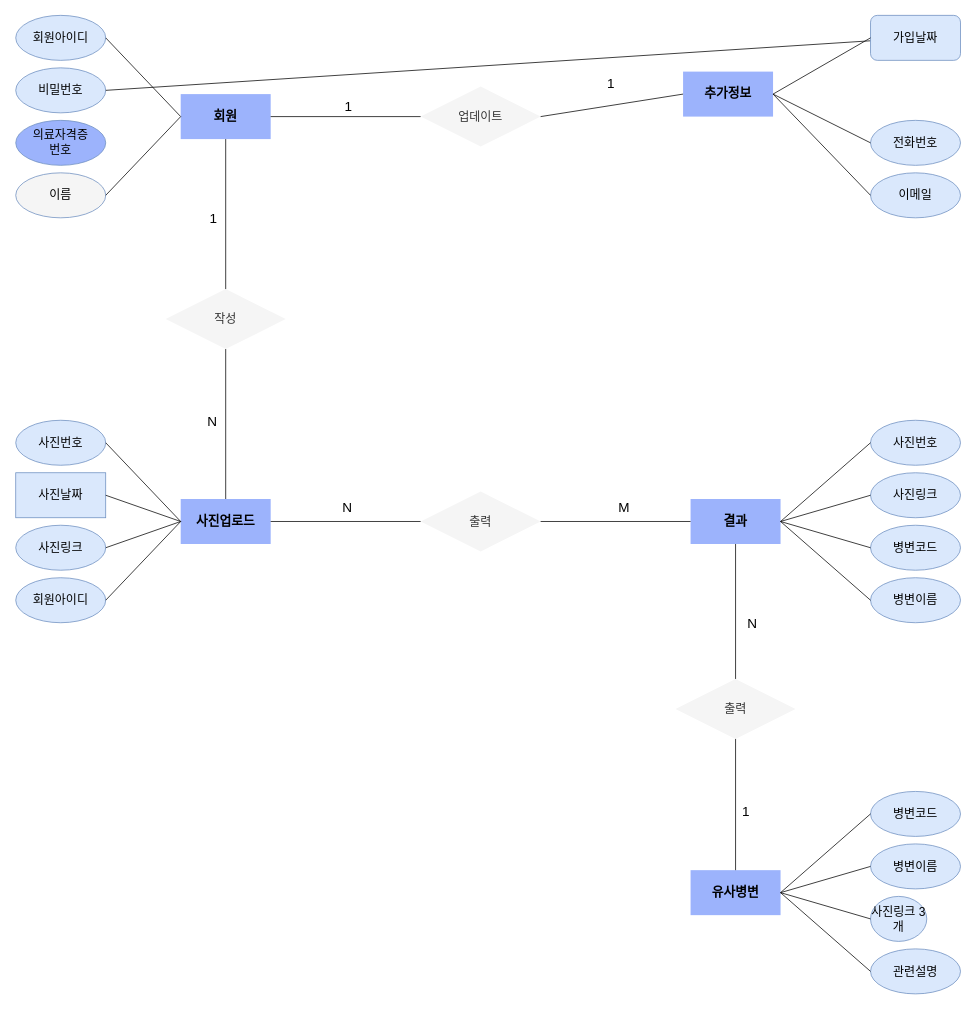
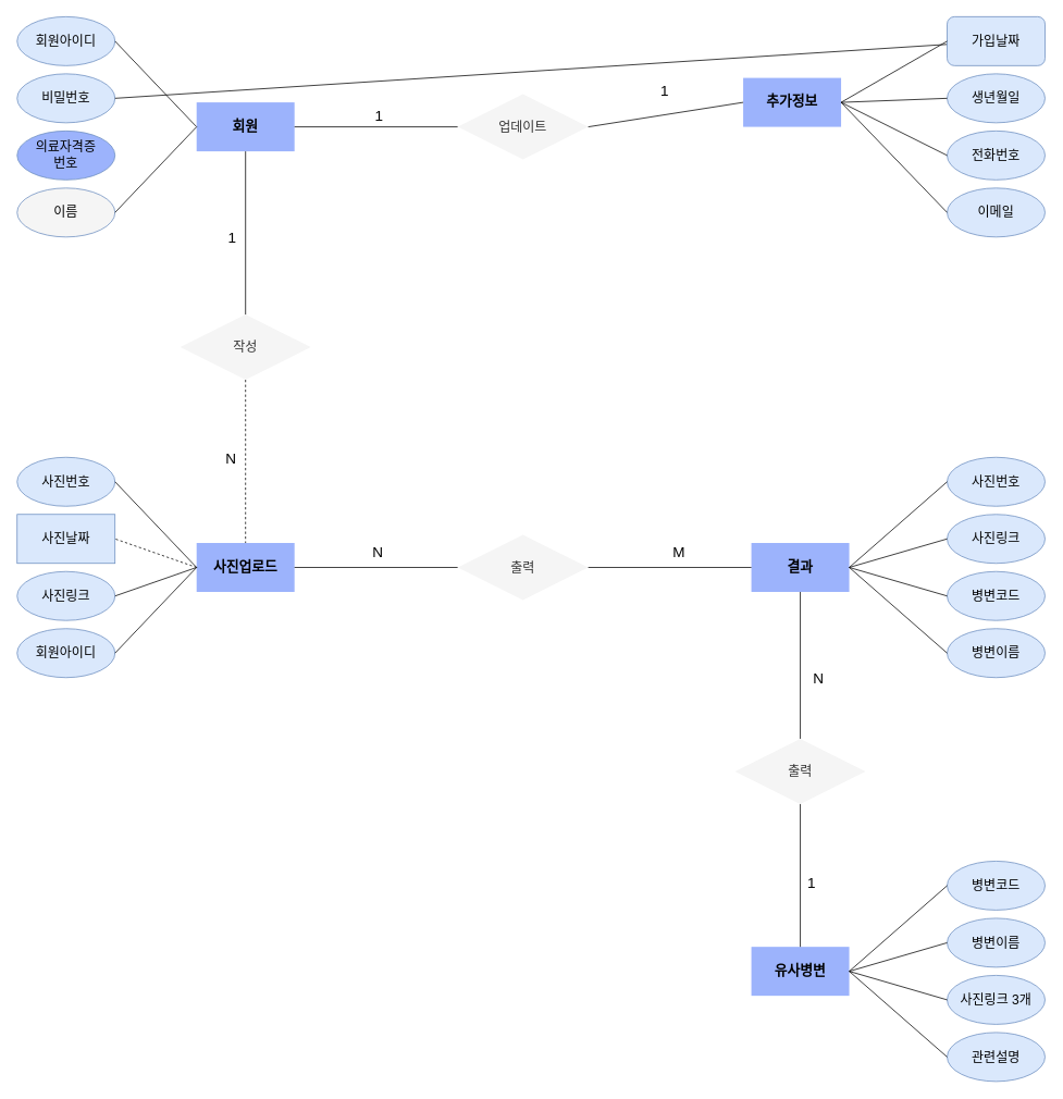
  <mxCell id="0" />
  <mxCell id="1" parent="0" />
  <mxCell id="2" value="업데이트" style="rhombus;whiteSpace=wrap;html=1;fillColor=#f5f5f5;fontColor=#333333;strokeColor=none;fontSize=16;" vertex="1" parent="1"><mxGeometry x="560" y="115" width="160" height="80" as="geometry" /></mxCell>
  <mxCell id="3" value="회원" style="rounded=0;whiteSpace=wrap;html=1;fillColor=#9CB3FC;strokeColor=none;fontSize=17;fontStyle=1" vertex="1" parent="1"><mxGeometry x="240" y="125" width="120" height="60" as="geometry" /></mxCell>
  <mxCell id="4" value="회원아이디" style="ellipse;whiteSpace=wrap;html=1;fillColor=#dae8fc;strokeColor=#6c8ebf;fontSize=16;" vertex="1" parent="1"><mxGeometry x="20" y="20" width="120" height="60" as="geometry" /></mxCell>
  <mxCell id="5" value="비밀번호" style="ellipse;whiteSpace=wrap;html=1;fillColor=#dae8fc;strokeColor=#6c8ebf;fontSize=16;" vertex="1" parent="1"><mxGeometry x="20" y="90" width="120" height="60" as="geometry" /></mxCell>
  <mxCell id="6" value="의료자격증&lt;br&gt;번호" style="ellipse;whiteSpace=wrap;html=1;fillColor=#9cb3fc;strokeColor=#6c8ebf;fontSize=16;" vertex="1" parent="1"><mxGeometry x="20" y="160" width="120" height="60" as="geometry" /></mxCell>
  <mxCell id="7" value="이름" style="ellipse;whiteSpace=wrap;html=1;fillColor=#f5f5f5;strokeColor=#6c8ebf;fontSize=16;" vertex="1" parent="1"><mxGeometry x="20" y="230" width="120" height="60" as="geometry" /></mxCell>
  <mxCell id="8" value="" style="endArrow=none;html=1;rounded=0;exitX=1;exitY=0.5;exitDx=0;exitDy=0;entryX=0;entryY=0.5;entryDx=0;entryDy=0;" edge="1" parent="1" source="4" target="3"><mxGeometry width="50" height="50" relative="1" as="geometry"><mxPoint x="180" y="95" as="sourcePoint" /><mxPoint x="230" y="45" as="targetPoint" /></mxGeometry></mxCell>
  <mxCell id="9" value="" style="endArrow=none;html=1;rounded=0;exitX=1;exitY=0.5;exitDx=0;exitDy=0;" edge="1" parent="1" source="5" target="15"><mxGeometry width="50" height="50" relative="1" as="geometry"><mxPoint x="150" y="65" as="sourcePoint" /><mxPoint x="250" y="145" as="targetPoint" /></mxGeometry></mxCell>
  <mxCell id="10" value="" style="endArrow=none;html=1;rounded=0;exitX=1;exitY=0.5;exitDx=0;exitDy=0;entryX=0;entryY=0.5;entryDx=0;entryDy=0;" edge="1" parent="1" source="7" target="3"><mxGeometry width="50" height="50" relative="1" as="geometry"><mxPoint x="150" y="205" as="sourcePoint" /><mxPoint x="250" y="145" as="targetPoint" /></mxGeometry></mxCell>
  <mxCell id="11" value="추가정보" style="rounded=0;whiteSpace=wrap;html=1;fillColor=#9CB3FC;strokeColor=none;fontSize=17;fontStyle=1" vertex="1" parent="1"><mxGeometry x="910" y="95" width="120" height="60" as="geometry" /></mxCell>
  <mxCell id="12" value="사진업로드" style="rounded=0;whiteSpace=wrap;html=1;fillColor=#9CB3FC;strokeColor=none;fontSize=17;fontStyle=1" vertex="1" parent="1"><mxGeometry x="240" y="665" width="120" height="60" as="geometry" /></mxCell>
  <mxCell id="13" value="결과" style="rounded=0;whiteSpace=wrap;html=1;fillColor=#9CB3FC;strokeColor=none;fontSize=17;fontStyle=1" vertex="1" parent="1"><mxGeometry x="920" y="665" width="120" height="60" as="geometry" /></mxCell>
  <mxCell id="14" value="유사병변" style="rounded=0;whiteSpace=wrap;html=1;fillColor=#9CB3FC;strokeColor=none;fontSize=17;fontStyle=1" vertex="1" parent="1"><mxGeometry x="920" y="1160" width="120" height="60" as="geometry" /></mxCell>
  <mxCell id="15" value="가입날짜" style="whiteSpace=wrap;html=1;fillColor=#dae8fc;strokeColor=#6c8ebf;fontSize=16;rounded=1;" vertex="1" parent="1"><mxGeometry x="1160" y="20" width="120" height="60" as="geometry" /></mxCell>
+ <mxCell id="16" value="생년월일" style="ellipse;whiteSpace=wrap;html=1;fillColor=#dae8fc;strokeColor=#6c8ebf;fontSize=16;" vertex="1" parent="1"><mxGeometry x="1160" y="90" width="120" height="60" as="geometry" /></mxCell>
  <mxCell id="17" value="전화번호" style="ellipse;whiteSpace=wrap;html=1;fillColor=#dae8fc;strokeColor=#6c8ebf;fontSize=16;" vertex="1" parent="1"><mxGeometry x="1160" y="160" width="120" height="60" as="geometry" /></mxCell>
  <mxCell id="18" value="이메일" style="ellipse;whiteSpace=wrap;html=1;fillColor=#dae8fc;strokeColor=#6c8ebf;fontSize=16;" vertex="1" parent="1"><mxGeometry x="1160" y="230" width="120" height="60" as="geometry" /></mxCell>
  <mxCell id="19" value="" style="endArrow=none;html=1;rounded=0;entryX=0;entryY=0.5;entryDx=0;entryDy=0;exitX=1;exitY=0.5;exitDx=0;exitDy=0;" edge="1" parent="1" source="11" target="15"><mxGeometry width="50" height="50" relative="1" as="geometry"><mxPoint x="860" y="295" as="sourcePoint" /><mxPoint x="910" y="245" as="targetPoint" /></mxGeometry></mxCell>
+ <mxCell id="20" value="" style="endArrow=none;html=1;rounded=0;entryX=0;entryY=0.5;entryDx=0;entryDy=0;exitX=1;exitY=0.5;exitDx=0;exitDy=0;" edge="1" parent="1" source="11" target="16"><mxGeometry width="50" height="50" relative="1" as="geometry"><mxPoint x="1050" y="165" as="sourcePoint" /><mxPoint x="1170" y="85" as="targetPoint" /></mxGeometry></mxCell>
  <mxCell id="21" value="" style="endArrow=none;html=1;rounded=0;entryX=0;entryY=0.5;entryDx=0;entryDy=0;exitX=1;exitY=0.5;exitDx=0;exitDy=0;" edge="1" parent="1" source="11" target="17"><mxGeometry width="50" height="50" relative="1" as="geometry"><mxPoint x="1060" y="175" as="sourcePoint" /><mxPoint x="1180" y="95" as="targetPoint" /></mxGeometry></mxCell>
  <mxCell id="22" value="" style="endArrow=none;html=1;rounded=0;entryX=0;entryY=0.5;entryDx=0;entryDy=0;exitX=1;exitY=0.5;exitDx=0;exitDy=0;" edge="1" parent="1" source="11" target="18"><mxGeometry width="50" height="50" relative="1" as="geometry"><mxPoint x="1070" y="185" as="sourcePoint" /><mxPoint x="1190" y="105" as="targetPoint" /></mxGeometry></mxCell>
  <mxCell id="23" value="작성" style="rhombus;whiteSpace=wrap;html=1;fillColor=#f5f5f5;fontColor=#333333;strokeColor=none;fontSize=16;" vertex="1" parent="1"><mxGeometry x="220" y="385" width="160" height="80" as="geometry" /></mxCell>
  <mxCell id="24" value="사진번호" style="ellipse;whiteSpace=wrap;html=1;fillColor=#dae8fc;strokeColor=#6c8ebf;fontSize=16;" vertex="1" parent="1"><mxGeometry x="20" y="560" width="120" height="60" as="geometry" /></mxCell>
  <mxCell id="25" value="사진날짜" style="whiteSpace=wrap;html=1;fillColor=#dae8fc;strokeColor=#6c8ebf;fontSize=16;rounded=0;" vertex="1" parent="1"><mxGeometry x="20" y="630" width="120" height="60" as="geometry" /></mxCell>
  <mxCell id="26" value="사진링크" style="ellipse;whiteSpace=wrap;html=1;fillColor=#dae8fc;strokeColor=#6c8ebf;fontSize=16;" vertex="1" parent="1"><mxGeometry x="20" y="700" width="120" height="60" as="geometry" /></mxCell>
  <mxCell id="27" value="회원아이디" style="ellipse;whiteSpace=wrap;html=1;fillColor=#dae8fc;strokeColor=#6c8ebf;fontSize=16;" vertex="1" parent="1"><mxGeometry x="20" y="770" width="120" height="60" as="geometry" /></mxCell>
  <mxCell id="28" value="" style="endArrow=none;html=1;rounded=0;entryX=1;entryY=0.5;entryDx=0;entryDy=0;exitX=0;exitY=0.5;exitDx=0;exitDy=0;" edge="1" parent="1" source="12" target="24"><mxGeometry width="50" height="50" relative="1" as="geometry"><mxPoint x="530" y="685" as="sourcePoint" /><mxPoint x="580" y="635" as="targetPoint" /></mxGeometry></mxCell>
- <mxCell id="29" value="" style="endArrow=none;html=1;rounded=0;entryX=1;entryY=0.5;entryDx=0;entryDy=0;exitX=0;exitY=0.5;exitDx=0;exitDy=0;" edge="1" parent="1" source="12" target="25"><mxGeometry width="50" height="50" relative="1" as="geometry"><mxPoint x="180" y="715" as="sourcePoint" /><mxPoint x="150" y="595" as="targetPoint" /></mxGeometry></mxCell>
+ <mxCell id="29" value="" style="endArrow=none;html=1;rounded=0;entryX=1;entryY=0.5;entryDx=0;entryDy=0;exitX=0;exitY=0.5;exitDx=0;exitDy=0;dashed=1;" edge="1" parent="1" source="12" target="25"><mxGeometry width="50" height="50" relative="1" as="geometry"><mxPoint x="180" y="715" as="sourcePoint" /><mxPoint x="150" y="595" as="targetPoint" /></mxGeometry></mxCell>
  <mxCell id="30" value="" style="endArrow=none;html=1;rounded=0;entryX=1;entryY=0.5;entryDx=0;entryDy=0;exitX=0;exitY=0.5;exitDx=0;exitDy=0;" edge="1" parent="1" source="12" target="26"><mxGeometry width="50" height="50" relative="1" as="geometry"><mxPoint x="260" y="715" as="sourcePoint" /><mxPoint x="160" y="605" as="targetPoint" /></mxGeometry></mxCell>
  <mxCell id="31" value="" style="endArrow=none;html=1;rounded=0;entryX=1;entryY=0.5;entryDx=0;entryDy=0;exitX=0;exitY=0.5;exitDx=0;exitDy=0;" edge="1" parent="1" source="12" target="27"><mxGeometry width="50" height="50" relative="1" as="geometry"><mxPoint x="270" y="725" as="sourcePoint" /><mxPoint x="170" y="615" as="targetPoint" /></mxGeometry></mxCell>
  <mxCell id="32" value="출력" style="rhombus;whiteSpace=wrap;html=1;fillColor=#f5f5f5;fontColor=#333333;strokeColor=none;fontSize=16;" vertex="1" parent="1"><mxGeometry x="560" y="655" width="160" height="80" as="geometry" /></mxCell>
  <mxCell id="33" value="사진번호" style="ellipse;whiteSpace=wrap;html=1;fillColor=#dae8fc;strokeColor=#6c8ebf;fontSize=16;" vertex="1" parent="1"><mxGeometry x="1160" y="560" width="120" height="60" as="geometry" /></mxCell>
  <mxCell id="34" value="사진링크" style="ellipse;whiteSpace=wrap;html=1;fillColor=#dae8fc;strokeColor=#6c8ebf;fontSize=16;" vertex="1" parent="1"><mxGeometry x="1160" y="630" width="120" height="60" as="geometry" /></mxCell>
  <mxCell id="35" value="병변코드" style="ellipse;whiteSpace=wrap;html=1;fillColor=#dae8fc;strokeColor=#6c8ebf;fontSize=16;" vertex="1" parent="1"><mxGeometry x="1160" y="700" width="120" height="60" as="geometry" /></mxCell>
  <mxCell id="36" value="병변이름" style="ellipse;whiteSpace=wrap;html=1;fillColor=#dae8fc;strokeColor=#6c8ebf;fontSize=16;" vertex="1" parent="1"><mxGeometry x="1160" y="770" width="120" height="60" as="geometry" /></mxCell>
  <mxCell id="37" value="" style="endArrow=none;html=1;rounded=0;entryX=0;entryY=0.5;entryDx=0;entryDy=0;exitX=1;exitY=0.5;exitDx=0;exitDy=0;" edge="1" parent="1" source="13" target="33"><mxGeometry width="50" height="50" relative="1" as="geometry"><mxPoint x="880" y="585" as="sourcePoint" /><mxPoint x="1100" y="525" as="targetPoint" /></mxGeometry></mxCell>
  <mxCell id="38" value="" style="endArrow=none;html=1;rounded=0;entryX=0;entryY=0.5;entryDx=0;entryDy=0;exitX=1;exitY=0.5;exitDx=0;exitDy=0;" edge="1" parent="1" source="13" target="34"><mxGeometry width="50" height="50" relative="1" as="geometry"><mxPoint x="1050" y="705" as="sourcePoint" /><mxPoint x="1170" y="565" as="targetPoint" /></mxGeometry></mxCell>
  <mxCell id="39" value="" style="endArrow=none;html=1;rounded=0;entryX=0;entryY=0.5;entryDx=0;entryDy=0;exitX=1;exitY=0.5;exitDx=0;exitDy=0;" edge="1" parent="1" source="13" target="35"><mxGeometry width="50" height="50" relative="1" as="geometry"><mxPoint x="1050" y="695" as="sourcePoint" /><mxPoint x="1170" y="635" as="targetPoint" /></mxGeometry></mxCell>
  <mxCell id="40" value="" style="endArrow=none;html=1;rounded=0;entryX=0;entryY=0.5;entryDx=0;entryDy=0;exitX=1;exitY=0.5;exitDx=0;exitDy=0;" edge="1" parent="1" source="13" target="36"><mxGeometry width="50" height="50" relative="1" as="geometry"><mxPoint x="1050" y="705" as="sourcePoint" /><mxPoint x="1170" y="705" as="targetPoint" /></mxGeometry></mxCell>
  <mxCell id="41" value="병변코드" style="ellipse;whiteSpace=wrap;html=1;fillColor=#dae8fc;strokeColor=#6c8ebf;fontSize=16;" vertex="1" parent="1"><mxGeometry x="1160" y="1055" width="120" height="60" as="geometry" /></mxCell>
  <mxCell id="42" value="병변이름" style="ellipse;whiteSpace=wrap;html=1;fillColor=#dae8fc;strokeColor=#6c8ebf;fontSize=16;" vertex="1" parent="1"><mxGeometry x="1160" y="1125" width="120" height="60" as="geometry" /></mxCell>
- <mxCell id="43" value="사진링크 3개" style="ellipse;whiteSpace=wrap;html=1;fillColor=#dae8fc;strokeColor=#6c8ebf;fontSize=16;" vertex="1" parent="1"><mxGeometry x="1160" y="1195" width="75" height="60" as="geometry" /></mxCell>
+ <mxCell id="43" value="사진링크 3개" style="ellipse;whiteSpace=wrap;html=1;fillColor=#dae8fc;strokeColor=#6c8ebf;fontSize=16;" vertex="1" parent="1"><mxGeometry x="1160" y="1195" width="120" height="60" as="geometry" /></mxCell>
  <mxCell id="44" value="관련설명" style="ellipse;whiteSpace=wrap;html=1;fillColor=#dae8fc;strokeColor=#6c8ebf;fontSize=16;" vertex="1" parent="1"><mxGeometry x="1160" y="1265" width="120" height="60" as="geometry" /></mxCell>
  <mxCell id="45" value="" style="endArrow=none;html=1;rounded=0;entryX=0;entryY=0.5;entryDx=0;entryDy=0;exitX=1;exitY=0.5;exitDx=0;exitDy=0;" edge="1" parent="1" source="14" target="41"><mxGeometry width="50" height="50" relative="1" as="geometry"><mxPoint x="1040" y="1140" as="sourcePoint" /><mxPoint x="1170" y="985" as="targetPoint" /></mxGeometry></mxCell>
  <mxCell id="46" value="" style="endArrow=none;html=1;rounded=0;entryX=0;entryY=0.5;entryDx=0;entryDy=0;exitX=1;exitY=0.5;exitDx=0;exitDy=0;" edge="1" parent="1" source="14" target="42"><mxGeometry width="50" height="50" relative="1" as="geometry"><mxPoint x="1050" y="1200" as="sourcePoint" /><mxPoint x="1170" y="1110" as="targetPoint" /></mxGeometry></mxCell>
  <mxCell id="47" value="" style="endArrow=none;html=1;rounded=0;entryX=0;entryY=0.5;entryDx=0;entryDy=0;exitX=1;exitY=0.5;exitDx=0;exitDy=0;" edge="1" parent="1" source="14" target="43"><mxGeometry width="50" height="50" relative="1" as="geometry"><mxPoint x="1080" y="1220" as="sourcePoint" /><mxPoint x="1170" y="1180" as="targetPoint" /></mxGeometry></mxCell>
  <mxCell id="48" value="" style="endArrow=none;html=1;rounded=0;entryX=0;entryY=0.5;entryDx=0;entryDy=0;exitX=1;exitY=0.5;exitDx=0;exitDy=0;" edge="1" parent="1" source="14" target="44"><mxGeometry width="50" height="50" relative="1" as="geometry"><mxPoint x="1060" y="1210" as="sourcePoint" /><mxPoint x="1180" y="1190" as="targetPoint" /></mxGeometry></mxCell>
  <mxCell id="49" value="출력" style="rhombus;whiteSpace=wrap;html=1;fillColor=#f5f5f5;fontColor=#333333;strokeColor=none;fontSize=16;" vertex="1" parent="1"><mxGeometry x="900" y="905" width="160" height="80" as="geometry" /></mxCell>
  <mxCell id="50" value="" style="endArrow=none;html=1;rounded=0;entryX=0;entryY=0.5;entryDx=0;entryDy=0;exitX=1;exitY=0.5;exitDx=0;exitDy=0;" edge="1" parent="1" source="2" target="11"><mxGeometry relative="1" as="geometry"><mxPoint x="680" y="205" as="sourcePoint" /><mxPoint x="840" y="205" as="targetPoint" /></mxGeometry></mxCell>
  <mxCell id="51" value="1" style="resizable=0;html=1;whiteSpace=wrap;align=right;verticalAlign=bottom;fontSize=18;" connectable="0" vertex="1" parent="50"><mxGeometry x="1" relative="1" as="geometry"><mxPoint x="-90" as="offset" /></mxGeometry></mxCell>
  <mxCell id="52" value="" style="endArrow=none;html=1;rounded=0;entryX=0;entryY=0.5;entryDx=0;entryDy=0;exitX=1;exitY=0.5;exitDx=0;exitDy=0;" edge="1" parent="1" source="3" target="2"><mxGeometry relative="1" as="geometry"><mxPoint x="400" y="229.17" as="sourcePoint" /><mxPoint x="600" y="229.17" as="targetPoint" /></mxGeometry></mxCell>
  <mxCell id="53" value="1" style="resizable=0;html=1;whiteSpace=wrap;align=right;verticalAlign=bottom;fontSize=18;" connectable="0" vertex="1" parent="52"><mxGeometry x="1" relative="1" as="geometry"><mxPoint x="-90" as="offset" /></mxGeometry></mxCell>
  <mxCell id="54" value="" style="endArrow=none;html=1;rounded=0;entryX=0.5;entryY=0;entryDx=0;entryDy=0;exitX=0.5;exitY=1;exitDx=0;exitDy=0;" edge="1" parent="1" source="3" target="23"><mxGeometry relative="1" as="geometry"><mxPoint x="370" y="165" as="sourcePoint" /><mxPoint x="570" y="165" as="targetPoint" /></mxGeometry></mxCell>
  <mxCell id="55" value="1" style="resizable=0;html=1;whiteSpace=wrap;align=right;verticalAlign=bottom;fontSize=18;" connectable="0" vertex="1" parent="54"><mxGeometry x="1" relative="1" as="geometry"><mxPoint x="-10" y="-80" as="offset" /></mxGeometry></mxCell>
- <mxCell id="56" value="" style="endArrow=none;html=1;rounded=0;entryX=0.5;entryY=0;entryDx=0;entryDy=0;exitX=0.5;exitY=1;exitDx=0;exitDy=0;" edge="1" parent="1" source="23" target="12"><mxGeometry relative="1" as="geometry"><mxPoint x="330" y="445" as="sourcePoint" /><mxPoint x="490" y="445" as="targetPoint" /></mxGeometry></mxCell>
+ <mxCell id="56" value="" style="endArrow=none;html=1;rounded=0;entryX=0.5;entryY=0;entryDx=0;entryDy=0;exitX=0.5;exitY=1;exitDx=0;exitDy=0;dashed=1;" edge="1" parent="1" source="23" target="12"><mxGeometry relative="1" as="geometry"><mxPoint x="330" y="445" as="sourcePoint" /><mxPoint x="490" y="445" as="targetPoint" /></mxGeometry></mxCell>
  <mxCell id="57" value="N" style="resizable=0;html=1;whiteSpace=wrap;align=right;verticalAlign=bottom;fontSize=18;" connectable="0" vertex="1" parent="56"><mxGeometry x="1" relative="1" as="geometry"><mxPoint x="-10" y="-90" as="offset" /></mxGeometry></mxCell>
  <mxCell id="58" value="" style="endArrow=none;html=1;rounded=0;entryX=1;entryY=0.5;entryDx=0;entryDy=0;exitX=0;exitY=0.5;exitDx=0;exitDy=0;" edge="1" parent="1" source="32" target="12"><mxGeometry relative="1" as="geometry"><mxPoint x="310" y="475" as="sourcePoint" /><mxPoint x="310" y="675" as="targetPoint" /></mxGeometry></mxCell>
  <mxCell id="59" value="N" style="resizable=0;html=1;whiteSpace=wrap;align=right;verticalAlign=bottom;fontSize=18;" connectable="0" vertex="1" parent="58"><mxGeometry x="1" relative="1" as="geometry"><mxPoint x="110" y="-5" as="offset" /></mxGeometry></mxCell>
  <mxCell id="60" value="" style="endArrow=none;html=1;rounded=0;entryX=1;entryY=0.5;entryDx=0;entryDy=0;exitX=0;exitY=0.5;exitDx=0;exitDy=0;" edge="1" parent="1" source="13" target="32"><mxGeometry relative="1" as="geometry"><mxPoint x="880" y="695" as="sourcePoint" /><mxPoint x="820" y="715" as="targetPoint" /></mxGeometry></mxCell>
  <mxCell id="61" value="M" style="resizable=0;html=1;whiteSpace=wrap;align=right;verticalAlign=bottom;fontSize=18;" connectable="0" vertex="1" parent="60"><mxGeometry x="1" relative="1" as="geometry"><mxPoint x="120" y="-5" as="offset" /></mxGeometry></mxCell>
  <mxCell id="62" value="" style="endArrow=none;html=1;rounded=0;entryX=0.5;entryY=1;entryDx=0;entryDy=0;exitX=0.5;exitY=0;exitDx=0;exitDy=0;" edge="1" parent="1" source="49" target="13"><mxGeometry relative="1" as="geometry"><mxPoint x="870" y="855" as="sourcePoint" /><mxPoint x="670" y="855" as="targetPoint" /></mxGeometry></mxCell>
  <mxCell id="63" value="N" style="resizable=0;html=1;whiteSpace=wrap;align=right;verticalAlign=bottom;fontSize=18;" connectable="0" vertex="1" parent="62"><mxGeometry x="1" relative="1" as="geometry"><mxPoint x="30" y="120" as="offset" /></mxGeometry></mxCell>
  <mxCell id="64" value="" style="endArrow=none;html=1;rounded=0;entryX=0.5;entryY=0;entryDx=0;entryDy=0;" edge="1" parent="1" source="49" target="14"><mxGeometry relative="1" as="geometry"><mxPoint x="930" y="705" as="sourcePoint" /><mxPoint x="730" y="705" as="targetPoint" /></mxGeometry></mxCell>
  <mxCell id="65" value="1" style="resizable=0;html=1;whiteSpace=wrap;align=right;verticalAlign=bottom;fontSize=18;" connectable="0" vertex="1" parent="64"><mxGeometry x="1" relative="1" as="geometry"><mxPoint x="20" y="-65" as="offset" /></mxGeometry></mxCell>
